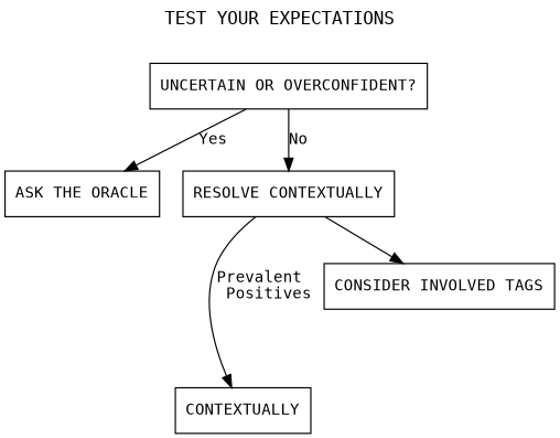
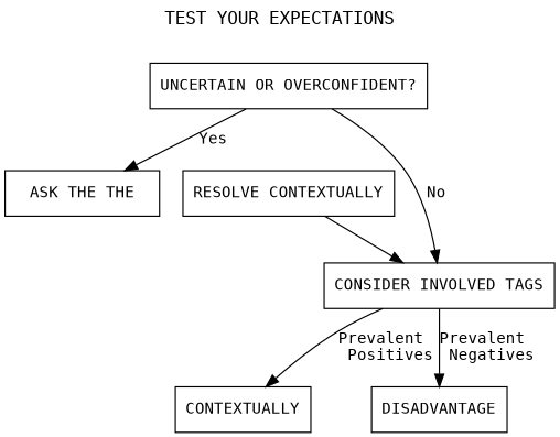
  digraph {
    fontname="DejaVu Sans Mono"
    label="TEST YOUR EXPECTATIONS"
    labelloc=t
    node [fontname="DejaVu Sans Mono" fontsize=12 shape=rect]
    edge [fontname="DejaVu Sans Mono" fontsize=12 shape=rect]
    n1 [label="UNCERTAIN OR OVERCONFIDENT?"]
-   n2 [label="ASK THE ORACLE"]
+   n2 [label="ASK THE THE"]
    n3 [label="RESOLVE CONTEXTUALLY"]
    n4 [label="CONSIDER INVOLVED TAGS"]
    n5 [label=CONTEXTUALLY]
+   n6 [label=DISADVANTAGE]
    n1 -> n2 [label=Yes]
-   n1 -> n3 [label=No]
+   n1 -> n4 [label=No]
    n3 -> n4
-   n3 -> n5 [label="Prevalent \n Positives"]
+   n4 -> n5 [label="Prevalent \n Positives"]
+   n4 -> n6 [label="Prevalent \n Negatives"]
  }
